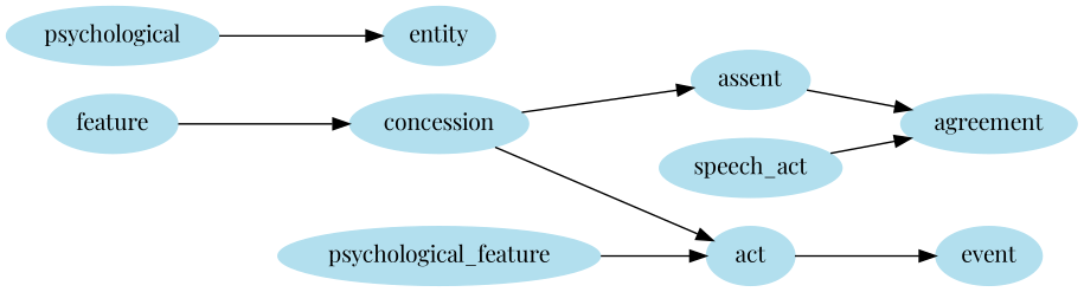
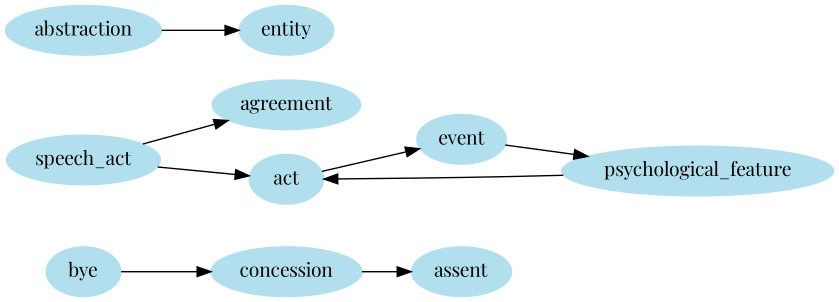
  digraph {
    fontname="Playfair Display"
    rankdir=LR
    node [color=lightblue2 fontname="Playfair Display" style=filled]
    edge [fontname="Playfair Display"]
-   bye [label=feature]
+   bye
    concession
    assent
    agreement
    speech_act
    act
    event
    psychological_feature
-   abstraction [label=psychological]
+   abstraction
    entity
    bye -> concession
    concession -> assent
-   assent -> agreement
    speech_act -> agreement
-   concession -> act
+   speech_act -> act
    act -> event
+   event -> psychological_feature
    psychological_feature -> act
    abstraction -> entity
  }
